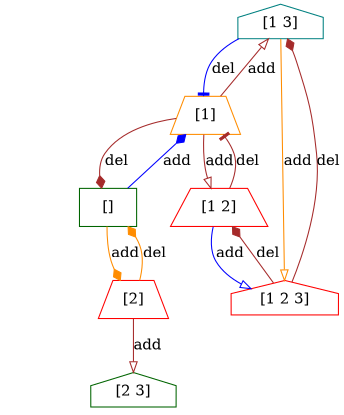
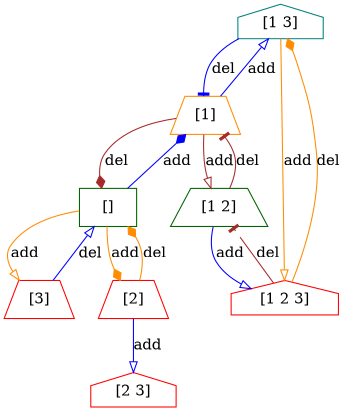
  digraph {
    node [color=red shape=trapezium]
    edge [arrowhead=onormal color=brown]
    "[1 3]" [color=teal shape=house]
    "[1]" [color=darkorange]
    "[1 2 3]" [shape=house]
    "[]" [color=darkgreen shape=box]
-   "[1 2]"
+   "[1 2]" [color=darkgreen]
+   "[3]"
    "[2]"
-   "[2 3]" [color=darkgreen shape=house]
+   "[2 3]" [shape=house]
    "[1 3]" -> "[1]" [arrowhead=tee color=blue label=del]
    "[1 3]" -> "[1 2 3]" [color=darkorange label=add]
-   "[1]" -> "[1 3]" [label=add]
+   "[1]" -> "[1 3]" [color=blue label=add]
    "[1]" -> "[]" [arrowhead=diamond label=del]
    "[1]" -> "[1 2]" [label=add]
-   "[1 2 3]" -> "[1 3]" [arrowhead=diamond label=del]
-   "[1 2 3]" -> "[1 2]" [arrowhead=diamond label=del]
+   "[1 2 3]" -> "[1 3]" [arrowhead=diamond color=darkorange label=del]
+   "[1 2 3]" -> "[1 2]" [arrowhead=tee label=del]
    "[]" -> "[1]" [arrowhead=diamond color=blue label=add]
+   "[]" -> "[3]" [color=darkorange label=add]
    "[]" -> "[2]" [arrowhead=diamond color=darkorange label=add]
    "[1 2]" -> "[1]" [arrowhead=tee label=del]
    "[1 2]" -> "[1 2 3]" [color=blue label=add]
+   "[3]" -> "[]" [color=blue label=del]
    "[2]" -> "[]" [arrowhead=diamond color=darkorange label=del]
-   "[2]" -> "[2 3]" [label=add]
+   "[2]" -> "[2 3]" [color=blue label=add]
  }
